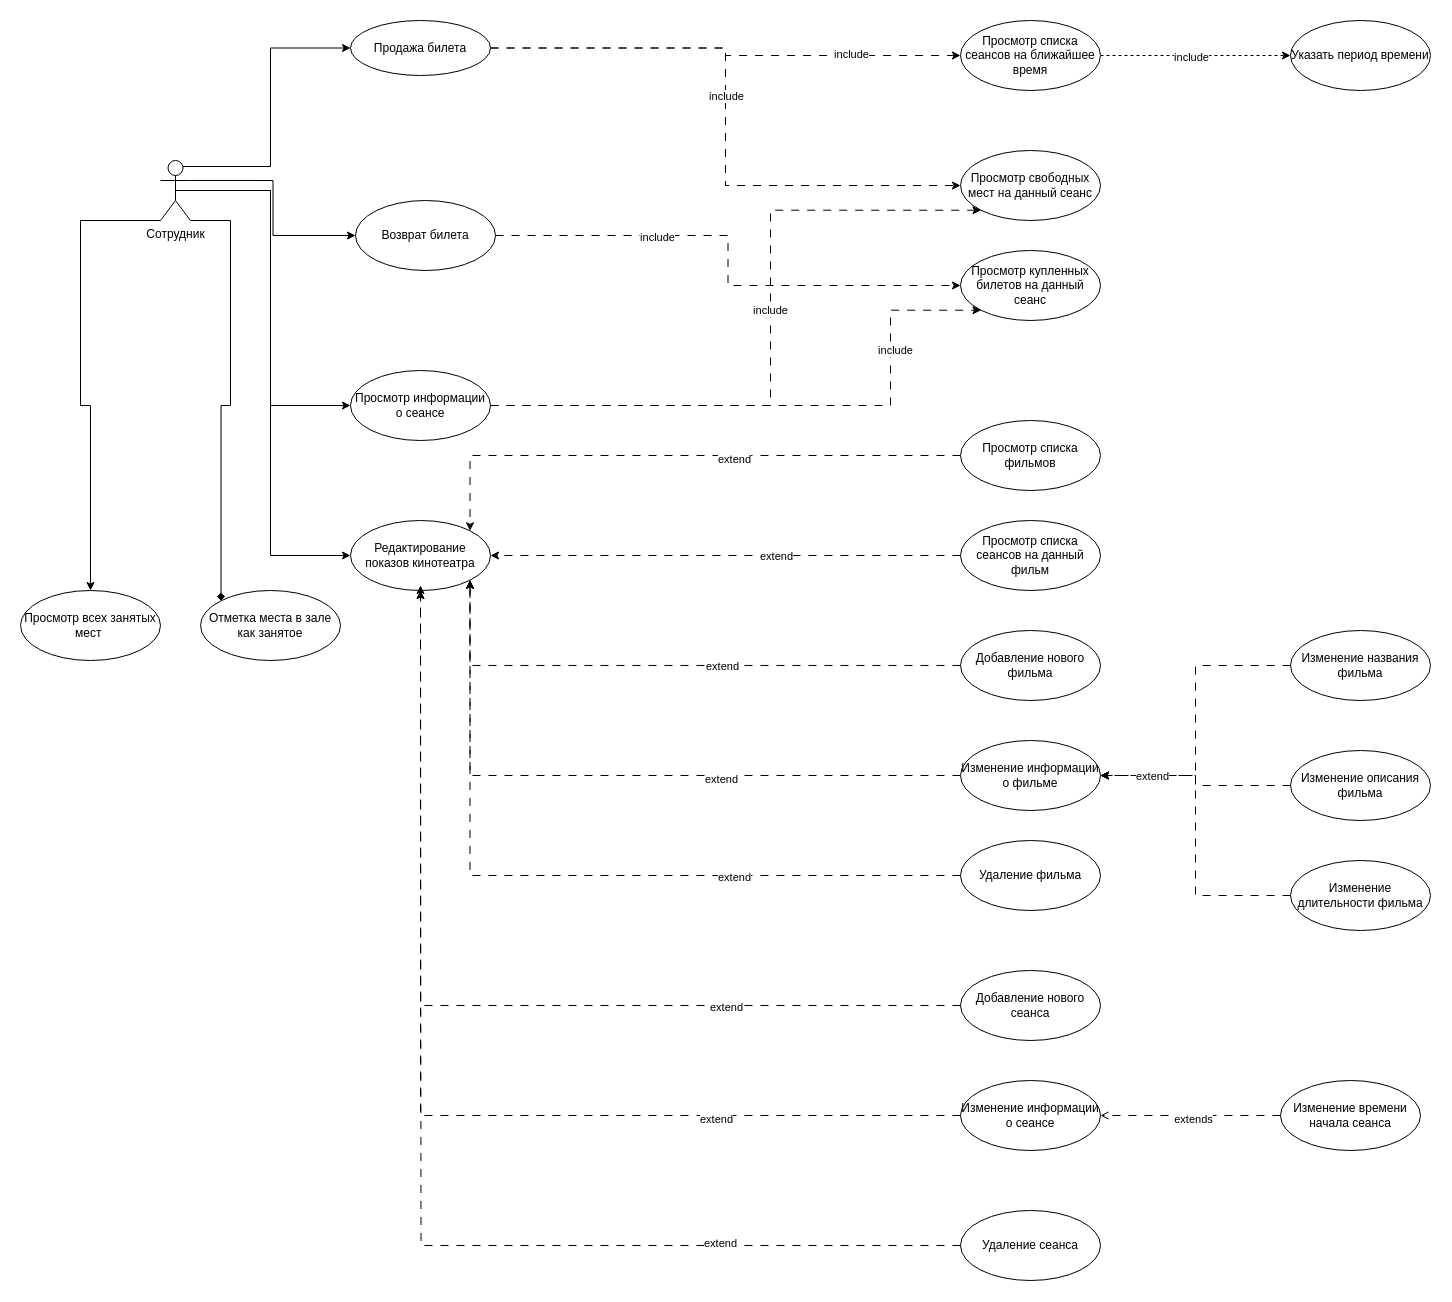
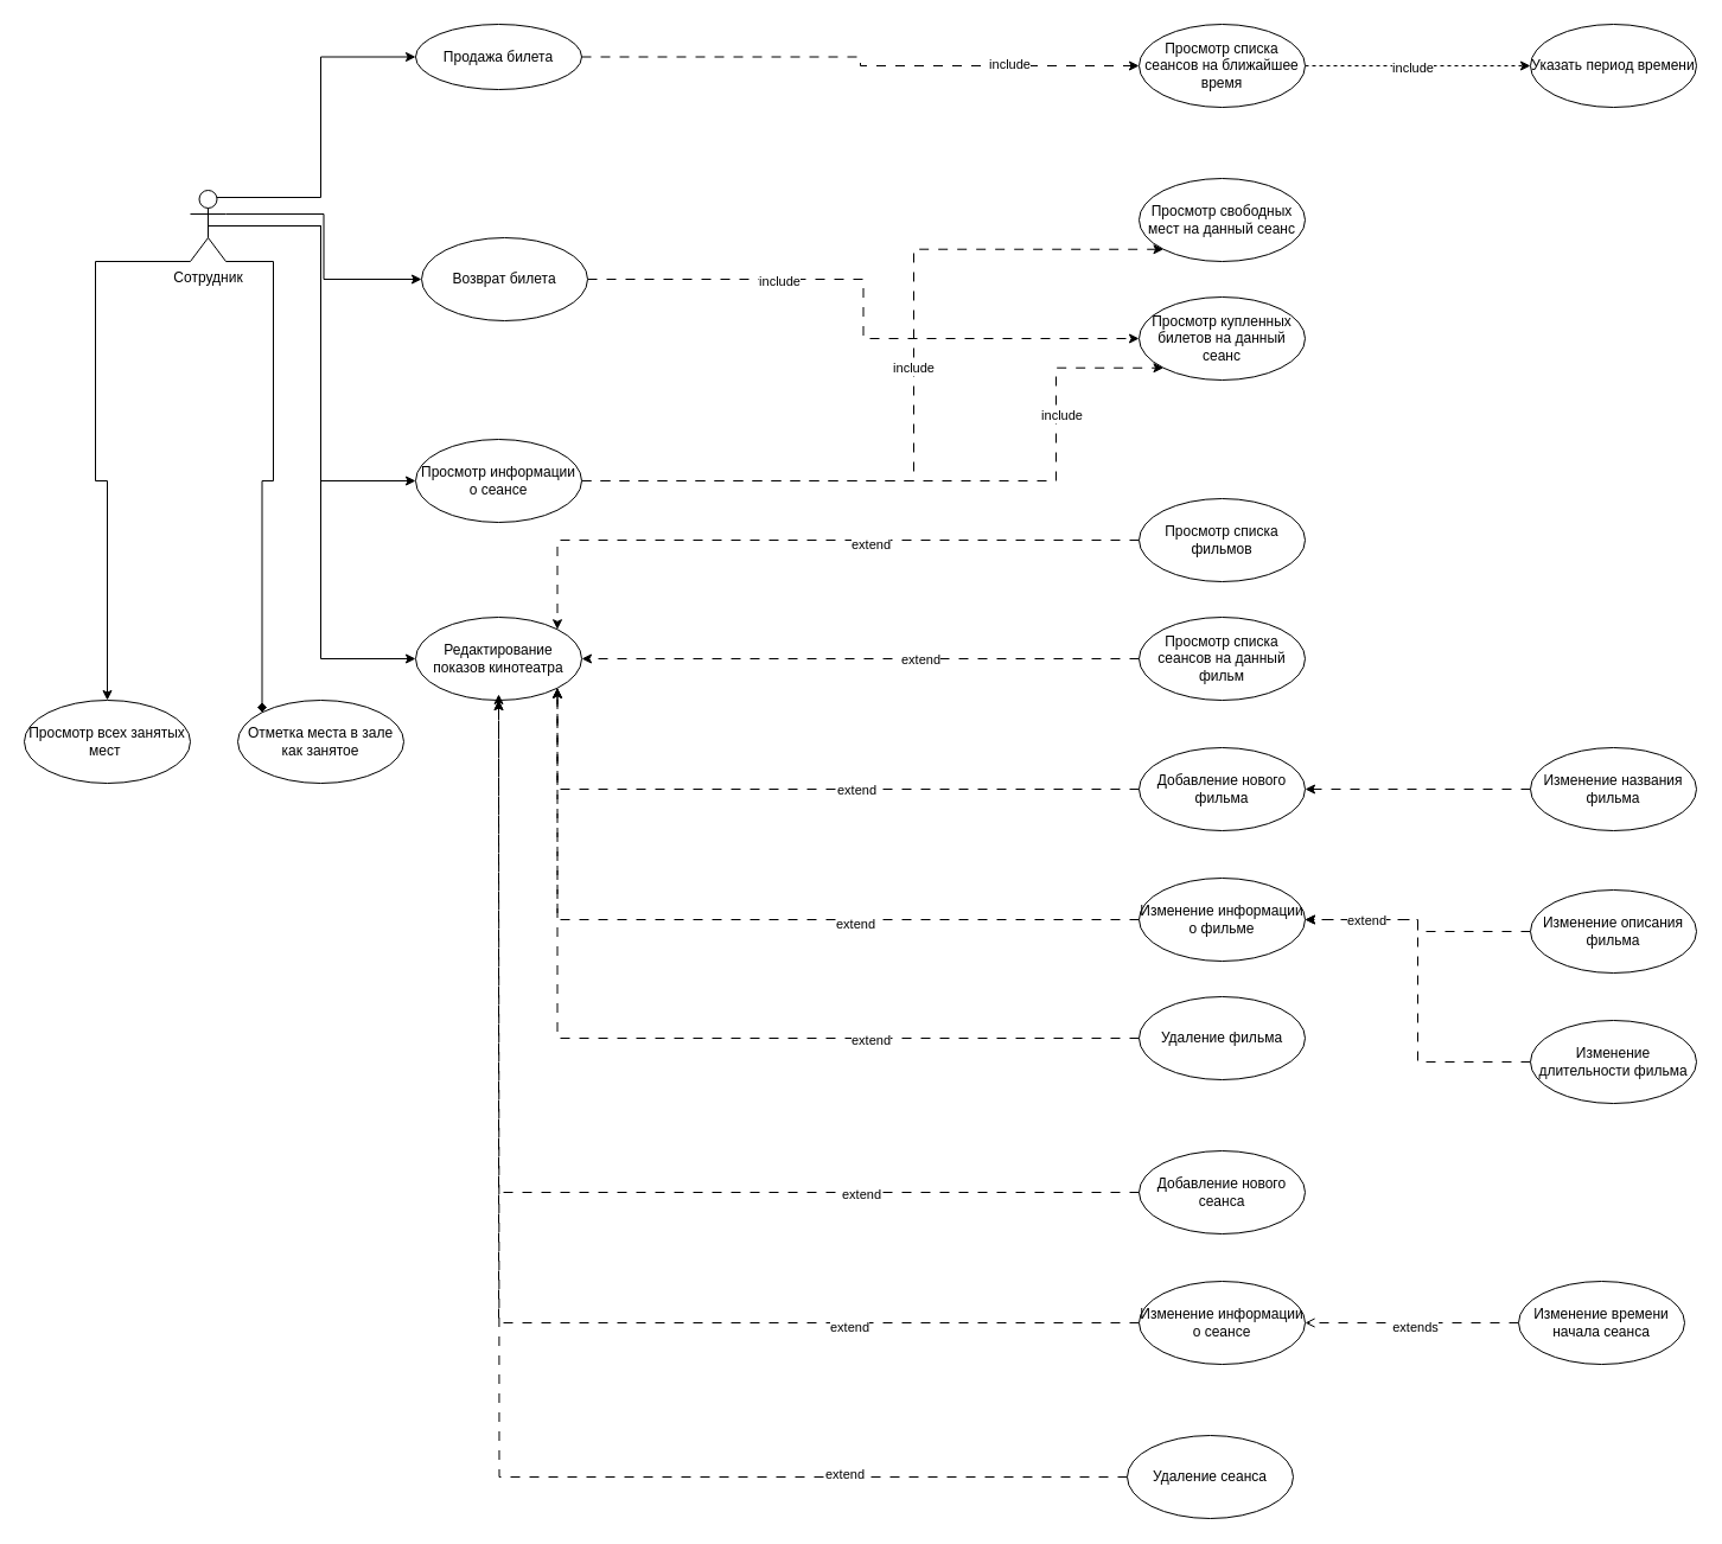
  <mxCell id="0" />
  <mxCell id="1" parent="0" />
  <mxCell id="2" style="edgeStyle=orthogonalEdgeStyle;rounded=0;orthogonalLoop=1;jettySize=auto;html=1;exitX=0.75;exitY=0.1;exitDx=0;exitDy=0;exitPerimeter=0;entryX=0;entryY=0.5;entryDx=0;entryDy=0;" edge="1" parent="1" source="8" target="13"><mxGeometry relative="1" as="geometry" /></mxCell>
  <mxCell id="3" style="edgeStyle=orthogonalEdgeStyle;rounded=0;orthogonalLoop=1;jettySize=auto;html=1;exitX=1;exitY=0.333;exitDx=0;exitDy=0;exitPerimeter=0;entryX=0;entryY=0.5;entryDx=0;entryDy=0;" edge="1" parent="1" source="8" target="28"><mxGeometry relative="1" as="geometry" /></mxCell>
  <mxCell id="4" style="edgeStyle=orthogonalEdgeStyle;rounded=0;orthogonalLoop=1;jettySize=auto;html=1;exitX=0.5;exitY=0.5;exitDx=0;exitDy=0;exitPerimeter=0;entryX=0;entryY=0.5;entryDx=0;entryDy=0;" edge="1" parent="1" source="8" target="33"><mxGeometry relative="1" as="geometry" /></mxCell>
  <mxCell id="5" style="edgeStyle=orthogonalEdgeStyle;rounded=0;orthogonalLoop=1;jettySize=auto;html=1;exitX=0.5;exitY=0.5;exitDx=0;exitDy=0;exitPerimeter=0;entryX=0;entryY=0.5;entryDx=0;entryDy=0;" edge="1" parent="1" source="8" target="34"><mxGeometry relative="1" as="geometry" /></mxCell>
  <mxCell id="6" style="edgeStyle=orthogonalEdgeStyle;rounded=0;orthogonalLoop=1;jettySize=auto;html=1;exitX=0;exitY=1;exitDx=0;exitDy=0;exitPerimeter=0;entryX=0.5;entryY=0;entryDx=0;entryDy=0;" edge="1" parent="1" source="8" target="64"><mxGeometry relative="1" as="geometry"><Array as="points"><mxPoint x="80" y="220" /><mxPoint x="80" y="405" /><mxPoint x="90" y="405" /></Array></mxGeometry></mxCell>
  <mxCell id="7" style="edgeStyle=orthogonalEdgeStyle;rounded=0;orthogonalLoop=1;jettySize=auto;html=1;exitX=1;exitY=1;exitDx=0;exitDy=0;exitPerimeter=0;entryX=0;entryY=0;entryDx=0;entryDy=0;endArrow=diamond;" edge="1" parent="1" source="8" target="63"><mxGeometry relative="1" as="geometry"><Array as="points"><mxPoint x="230" y="220" /><mxPoint x="230" y="405" /><mxPoint x="220" y="405" /></Array></mxGeometry></mxCell>
  <mxCell id="8" value="Сотрудник" style="shape=umlActor;verticalLabelPosition=bottom;verticalAlign=top;html=1;" vertex="1" parent="1"><mxGeometry x="160" y="160" width="30" height="60" as="geometry" /></mxCell>
- <mxCell id="9" style="edgeStyle=orthogonalEdgeStyle;rounded=0;orthogonalLoop=1;jettySize=auto;html=1;exitX=1;exitY=0.5;exitDx=0;exitDy=0;entryX=0;entryY=0.5;entryDx=0;entryDy=0;dashed=1;dashPattern=8 8;" edge="1" parent="1" source="13" target="23"><mxGeometry relative="1" as="geometry" /></mxCell>
- <mxCell id="10" value="include" style="edgeLabel;html=1;align=center;verticalAlign=middle;resizable=0;points=[];" vertex="1" connectable="0" parent="9"><mxGeometry x="-0.067" relative="1" as="geometry"><mxPoint as="offset" /></mxGeometry></mxCell>
  <mxCell id="11" style="edgeStyle=orthogonalEdgeStyle;rounded=0;orthogonalLoop=1;jettySize=auto;html=1;exitX=1;exitY=0.5;exitDx=0;exitDy=0;entryX=0;entryY=0.5;entryDx=0;entryDy=0;dashed=1;dashPattern=8 8;" edge="1" parent="1" source="13" target="22"><mxGeometry relative="1" as="geometry" /></mxCell>
  <mxCell id="12" value="include" style="edgeLabel;html=1;align=center;verticalAlign=middle;resizable=0;points=[];" vertex="1" connectable="0" parent="11"><mxGeometry x="0.54" y="2" relative="1" as="geometry"><mxPoint as="offset" /></mxGeometry></mxCell>
  <mxCell id="13" value="Продажа билета" style="ellipse;whiteSpace=wrap;html=1;" vertex="1" parent="1"><mxGeometry x="350" y="20" width="140" height="55" as="geometry" /></mxCell>
  <mxCell id="14" style="edgeStyle=orthogonalEdgeStyle;rounded=0;orthogonalLoop=1;jettySize=auto;html=1;exitX=0;exitY=0.5;exitDx=0;exitDy=0;entryX=1;entryY=0;entryDx=0;entryDy=0;dashed=1;dashPattern=8 8;" edge="1" parent="1" source="16" target="34"><mxGeometry relative="1" as="geometry" /></mxCell>
  <mxCell id="15" value="extend" style="edgeLabel;html=1;align=center;verticalAlign=middle;resizable=0;points=[];" vertex="1" connectable="0" parent="14"><mxGeometry x="-0.199" y="3" relative="1" as="geometry"><mxPoint as="offset" /></mxGeometry></mxCell>
  <mxCell id="16" value="Просмотр списка фильмов" style="ellipse;whiteSpace=wrap;html=1;" vertex="1" parent="1"><mxGeometry x="960" y="420" width="140" height="70" as="geometry" /></mxCell>
  <mxCell id="17" style="edgeStyle=orthogonalEdgeStyle;rounded=0;orthogonalLoop=1;jettySize=auto;html=1;exitX=0;exitY=0.5;exitDx=0;exitDy=0;entryX=1;entryY=0.5;entryDx=0;entryDy=0;dashed=1;dashPattern=8 8;" edge="1" parent="1" source="19" target="34"><mxGeometry relative="1" as="geometry" /></mxCell>
  <mxCell id="18" value="extend" style="edgeLabel;html=1;align=center;verticalAlign=middle;resizable=0;points=[];" vertex="1" connectable="0" parent="17"><mxGeometry x="-0.211" relative="1" as="geometry"><mxPoint as="offset" /></mxGeometry></mxCell>
  <mxCell id="19" value="Просмотр списка сеансов на данный фильм" style="ellipse;whiteSpace=wrap;html=1;" vertex="1" parent="1"><mxGeometry x="960" y="520" width="140" height="70" as="geometry" /></mxCell>
  <mxCell id="20" style="edgeStyle=orthogonalEdgeStyle;rounded=0;orthogonalLoop=1;jettySize=auto;html=1;exitX=1;exitY=0.5;exitDx=0;exitDy=0;entryX=0;entryY=0.5;entryDx=0;entryDy=0;dashed=1;" edge="1" parent="1" source="22" target="24"><mxGeometry relative="1" as="geometry"><mxPoint x="1220" y="55" as="targetPoint" /></mxGeometry></mxCell>
  <mxCell id="21" value="include" style="edgeLabel;html=1;align=center;verticalAlign=middle;resizable=0;points=[];" vertex="1" connectable="0" parent="20"><mxGeometry x="-0.05" y="-1" relative="1" as="geometry"><mxPoint as="offset" /></mxGeometry></mxCell>
  <mxCell id="22" value="Просмотр списка сеансов на ближайшее время" style="ellipse;whiteSpace=wrap;html=1;" vertex="1" parent="1"><mxGeometry x="960" y="20" width="140" height="70" as="geometry" /></mxCell>
  <mxCell id="23" value="Просмотр свободных мест на данный сеанс" style="ellipse;whiteSpace=wrap;html=1;" vertex="1" parent="1"><mxGeometry x="960" y="150" width="140" height="70" as="geometry" /></mxCell>
  <mxCell id="24" value="Указать период времени" style="ellipse;whiteSpace=wrap;html=1;" vertex="1" parent="1"><mxGeometry x="1290" y="20" width="140" height="70" as="geometry" /></mxCell>
  <mxCell id="25" value="Просмотр купленных билетов на данный сеанс" style="ellipse;whiteSpace=wrap;html=1;" vertex="1" parent="1"><mxGeometry x="960" y="250" width="140" height="70" as="geometry" /></mxCell>
  <mxCell id="26" style="edgeStyle=orthogonalEdgeStyle;rounded=0;orthogonalLoop=1;jettySize=auto;html=1;exitX=1;exitY=0.5;exitDx=0;exitDy=0;entryX=0;entryY=0.5;entryDx=0;entryDy=0;dashed=1;dashPattern=8 8;" edge="1" parent="1" source="28" target="25"><mxGeometry relative="1" as="geometry" /></mxCell>
  <mxCell id="27" value="include" style="edgeLabel;html=1;align=center;verticalAlign=middle;resizable=0;points=[];" vertex="1" connectable="0" parent="26"><mxGeometry x="-0.375" y="-1" relative="1" as="geometry"><mxPoint as="offset" /></mxGeometry></mxCell>
  <mxCell id="28" value="Возврат билета" style="ellipse;whiteSpace=wrap;html=1;" vertex="1" parent="1"><mxGeometry x="355" y="200" width="140" height="70" as="geometry" /></mxCell>
  <mxCell id="29" style="edgeStyle=orthogonalEdgeStyle;rounded=0;orthogonalLoop=1;jettySize=auto;html=1;exitX=1;exitY=0.5;exitDx=0;exitDy=0;entryX=0;entryY=1;entryDx=0;entryDy=0;dashed=1;dashPattern=8 8;" edge="1" parent="1" source="33" target="25"><mxGeometry relative="1" as="geometry"><Array as="points"><mxPoint x="890" y="405" /><mxPoint x="890" y="310" /></Array></mxGeometry></mxCell>
  <mxCell id="30" value="include" style="edgeLabel;html=1;align=center;verticalAlign=middle;resizable=0;points=[];" vertex="1" connectable="0" parent="29"><mxGeometry x="0.556" y="-4" relative="1" as="geometry"><mxPoint as="offset" /></mxGeometry></mxCell>
  <mxCell id="31" style="edgeStyle=orthogonalEdgeStyle;rounded=0;orthogonalLoop=1;jettySize=auto;html=1;exitX=1;exitY=0.5;exitDx=0;exitDy=0;entryX=0;entryY=1;entryDx=0;entryDy=0;dashed=1;dashPattern=8 8;" edge="1" parent="1" source="33" target="23"><mxGeometry relative="1" as="geometry"><Array as="points"><mxPoint x="770" y="405" /><mxPoint x="770" y="210" /></Array></mxGeometry></mxCell>
  <mxCell id="32" value="include" style="edgeLabel;html=1;align=center;verticalAlign=middle;resizable=0;points=[];" vertex="1" connectable="0" parent="31"><mxGeometry x="0.097" y="1" relative="1" as="geometry"><mxPoint as="offset" /></mxGeometry></mxCell>
  <mxCell id="33" value="Просмотр информации о сеансе" style="ellipse;whiteSpace=wrap;html=1;" vertex="1" parent="1"><mxGeometry x="350" y="370" width="140" height="70" as="geometry" /></mxCell>
  <mxCell id="34" value="Редактирование показов кинотеатра" style="ellipse;whiteSpace=wrap;html=1;" vertex="1" parent="1"><mxGeometry x="350" y="520" width="140" height="70" as="geometry" /></mxCell>
  <mxCell id="35" style="edgeStyle=orthogonalEdgeStyle;rounded=0;orthogonalLoop=1;jettySize=auto;html=1;exitX=0;exitY=0.5;exitDx=0;exitDy=0;entryX=1;entryY=1;entryDx=0;entryDy=0;dashed=1;dashPattern=8 8;" edge="1" parent="1" source="37" target="34"><mxGeometry relative="1" as="geometry" /></mxCell>
  <mxCell id="36" value="extend" style="edgeLabel;html=1;align=center;verticalAlign=middle;resizable=0;points=[];" vertex="1" connectable="0" parent="35"><mxGeometry x="-0.17" relative="1" as="geometry"><mxPoint as="offset" /></mxGeometry></mxCell>
  <mxCell id="37" value="Добавление нового фильма" style="ellipse;whiteSpace=wrap;html=1;" vertex="1" parent="1"><mxGeometry x="960" y="630" width="140" height="70" as="geometry" /></mxCell>
  <mxCell id="38" style="edgeStyle=orthogonalEdgeStyle;rounded=0;orthogonalLoop=1;jettySize=auto;html=1;exitX=0;exitY=0.5;exitDx=0;exitDy=0;entryX=1;entryY=1;entryDx=0;entryDy=0;dashed=1;dashPattern=8 8;" edge="1" parent="1" source="40" target="34"><mxGeometry relative="1" as="geometry" /></mxCell>
  <mxCell id="39" value="extend" style="edgeLabel;html=1;align=center;verticalAlign=middle;resizable=0;points=[];" vertex="1" connectable="0" parent="38"><mxGeometry x="-0.3" y="3" relative="1" as="geometry"><mxPoint as="offset" /></mxGeometry></mxCell>
  <mxCell id="40" value="Изменение информации о фильме" style="ellipse;whiteSpace=wrap;html=1;" vertex="1" parent="1"><mxGeometry x="960" y="740" width="140" height="70" as="geometry" /></mxCell>
- <mxCell id="41" style="edgeStyle=orthogonalEdgeStyle;rounded=0;orthogonalLoop=1;jettySize=auto;html=1;exitX=0;exitY=0.5;exitDx=0;exitDy=0;entryX=1;entryY=0.5;entryDx=0;entryDy=0;dashed=1;dashPattern=8 8;" edge="1" parent="1" source="42" target="40"><mxGeometry relative="1" as="geometry" /></mxCell>
+ <mxCell id="41" style="edgeStyle=orthogonalEdgeStyle;rounded=0;orthogonalLoop=1;jettySize=auto;html=1;exitX=0;exitY=0.5;exitDx=0;exitDy=0;dashed=1;dashPattern=8 8;" edge="1" parent="1" source="42" target="37"><mxGeometry relative="1" as="geometry" /></mxCell>
  <mxCell id="42" value="Изменение названия фильма" style="ellipse;whiteSpace=wrap;html=1;" vertex="1" parent="1"><mxGeometry x="1290" y="630" width="140" height="70" as="geometry" /></mxCell>
  <mxCell id="43" style="edgeStyle=orthogonalEdgeStyle;rounded=0;orthogonalLoop=1;jettySize=auto;html=1;exitX=0;exitY=0.5;exitDx=0;exitDy=0;entryX=1;entryY=0.5;entryDx=0;entryDy=0;dashed=1;dashPattern=8 8;" edge="1" parent="1" source="44" target="40"><mxGeometry relative="1" as="geometry" /></mxCell>
  <mxCell id="44" value="Изменение описания фильма" style="ellipse;whiteSpace=wrap;html=1;" vertex="1" parent="1"><mxGeometry x="1290" y="750" width="140" height="70" as="geometry" /></mxCell>
  <mxCell id="45" style="edgeStyle=orthogonalEdgeStyle;rounded=0;orthogonalLoop=1;jettySize=auto;html=1;exitX=0;exitY=0.5;exitDx=0;exitDy=0;entryX=1;entryY=0.5;entryDx=0;entryDy=0;dashed=1;dashPattern=8 8;" edge="1" parent="1" source="47" target="40"><mxGeometry relative="1" as="geometry" /></mxCell>
  <mxCell id="46" value="extend" style="edgeLabel;html=1;align=center;verticalAlign=middle;resizable=0;points=[];" vertex="1" connectable="0" parent="45"><mxGeometry x="0.668" relative="1" as="geometry"><mxPoint as="offset" /></mxGeometry></mxCell>
  <mxCell id="47" value="Изменение длительности фильма" style="ellipse;whiteSpace=wrap;html=1;" vertex="1" parent="1"><mxGeometry x="1290" y="860" width="140" height="70" as="geometry" /></mxCell>
  <mxCell id="48" style="edgeStyle=orthogonalEdgeStyle;rounded=0;orthogonalLoop=1;jettySize=auto;html=1;exitX=0;exitY=0.5;exitDx=0;exitDy=0;entryX=1;entryY=1;entryDx=0;entryDy=0;dashed=1;dashPattern=8 8;" edge="1" parent="1" source="50" target="34"><mxGeometry relative="1" as="geometry" /></mxCell>
  <mxCell id="49" value="extend" style="edgeLabel;html=1;align=center;verticalAlign=middle;resizable=0;points=[];" vertex="1" connectable="0" parent="48"><mxGeometry x="-0.422" y="1" relative="1" as="geometry"><mxPoint as="offset" /></mxGeometry></mxCell>
  <mxCell id="50" value="Удаление фильма" style="ellipse;whiteSpace=wrap;html=1;" vertex="1" parent="1"><mxGeometry x="960" y="840" width="140" height="70" as="geometry" /></mxCell>
  <mxCell id="51" style="edgeStyle=orthogonalEdgeStyle;rounded=0;orthogonalLoop=1;jettySize=auto;html=1;exitX=0;exitY=0.5;exitDx=0;exitDy=0;entryX=0.5;entryY=1;entryDx=0;entryDy=0;dashed=1;dashPattern=8 8;" edge="1" parent="1" source="53" target="34"><mxGeometry relative="1" as="geometry" /></mxCell>
  <mxCell id="52" value="extend" style="edgeLabel;html=1;align=center;verticalAlign=middle;resizable=0;points=[];" vertex="1" connectable="0" parent="51"><mxGeometry x="-0.508" y="1" relative="1" as="geometry"><mxPoint as="offset" /></mxGeometry></mxCell>
  <mxCell id="53" value="Добавление нового сеанса" style="ellipse;whiteSpace=wrap;html=1;" vertex="1" parent="1"><mxGeometry x="960" y="970" width="140" height="70" as="geometry" /></mxCell>
  <mxCell id="54" style="edgeStyle=orthogonalEdgeStyle;rounded=0;orthogonalLoop=1;jettySize=auto;html=1;exitX=0;exitY=0.5;exitDx=0;exitDy=0;entryX=0.5;entryY=1;entryDx=0;entryDy=0;dashed=1;dashPattern=8 8;" edge="1" parent="1" source="56" target="34"><mxGeometry relative="1" as="geometry" /></mxCell>
  <mxCell id="55" value="extend" style="edgeLabel;html=1;align=center;verticalAlign=middle;resizable=0;points=[];" vertex="1" connectable="0" parent="54"><mxGeometry x="-0.539" y="3" relative="1" as="geometry"><mxPoint as="offset" /></mxGeometry></mxCell>
  <mxCell id="56" value="Изменение информации о сеансе" style="ellipse;whiteSpace=wrap;html=1;" vertex="1" parent="1"><mxGeometry x="960" y="1080" width="140" height="70" as="geometry" /></mxCell>
  <mxCell id="57" style="edgeStyle=orthogonalEdgeStyle;rounded=0;orthogonalLoop=1;jettySize=auto;html=1;exitX=0;exitY=0.5;exitDx=0;exitDy=0;entryX=1;entryY=0.5;entryDx=0;entryDy=0;dashed=1;dashPattern=8 8;endArrow=open;" edge="1" parent="1" source="59" target="56"><mxGeometry relative="1" as="geometry" /></mxCell>
  <mxCell id="58" value="extends" style="edgeLabel;html=1;align=center;verticalAlign=middle;resizable=0;points=[];" vertex="1" connectable="0" parent="57"><mxGeometry x="-0.025" y="3" relative="1" as="geometry"><mxPoint as="offset" /></mxGeometry></mxCell>
  <mxCell id="59" value="Изменение времени начала сеанса" style="ellipse;whiteSpace=wrap;html=1;" vertex="1" parent="1"><mxGeometry x="1280" y="1080" width="140" height="70" as="geometry" /></mxCell>
  <mxCell id="60" style="edgeStyle=orthogonalEdgeStyle;rounded=0;orthogonalLoop=1;jettySize=auto;html=1;exitX=0;exitY=0.5;exitDx=0;exitDy=0;dashed=1;dashPattern=8 8;" edge="1" parent="1" source="62"><mxGeometry relative="1" as="geometry"><mxPoint x="420" y="584.947" as="targetPoint" /></mxGeometry></mxCell>
  <mxCell id="61" value="extend" style="edgeLabel;html=1;align=center;verticalAlign=middle;resizable=0;points=[];" vertex="1" connectable="0" parent="60"><mxGeometry x="-0.598" y="-3" relative="1" as="geometry"><mxPoint as="offset" /></mxGeometry></mxCell>
- <mxCell id="62" value="Удаление сеанса" style="ellipse;whiteSpace=wrap;html=1;" vertex="1" parent="1"><mxGeometry x="960" y="1210" width="140" height="70" as="geometry" /></mxCell>
+ <mxCell id="62" value="Удаление сеанса" style="ellipse;whiteSpace=wrap;html=1;" vertex="1" parent="1"><mxGeometry x="950" y="1210" width="140" height="70" as="geometry" /></mxCell>
  <mxCell id="63" value="Отметка места в зале как занятое" style="ellipse;whiteSpace=wrap;html=1;" vertex="1" parent="1"><mxGeometry x="200" y="590" width="140" height="70" as="geometry" /></mxCell>
  <mxCell id="64" value="Просмотр всех занятых мест&amp;nbsp;" style="ellipse;whiteSpace=wrap;html=1;" vertex="1" parent="1"><mxGeometry x="20" y="590" width="140" height="70" as="geometry" /></mxCell>
